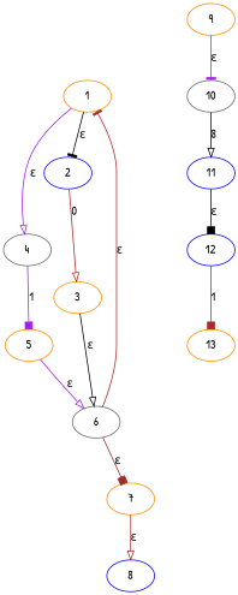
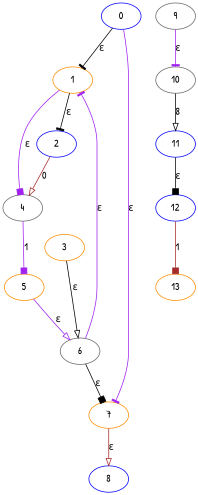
  digraph {
    fontname="Patrick Hand"
    node [color=blue fontname="Patrick Hand"]
    edge [arrowhead=tee color=black fontname="Patrick Hand"]
+   n1 [label=0]
    n2 [color=darkorange label=1]
    n3 [color=darkorange label=7]
    n4 [label=2]
    n5 [color=gray40 label=4]
    n6 [label=8]
    n7 [color=darkorange label=3]
    n8 [color=darkorange label=5]
    n9 [color=gray40 label=6]
-   n10 [color=darkorange label=9]
+   n10 [color=gray40 label=9]
    n11 [color=gray40 label=10]
    n12 [label=11]
    n13 [label=12]
    n14 [color=darkorange label=13]
+   n1 -> n2 [label="ε"]
+   n1 -> n3 [color=purple label="ε"]
    n2 -> n4 [label="ε"]
-   n2 -> n5 [arrowhead=onormal color=purple label="ε"]
+   n2 -> n5 [arrowhead=box color=purple label="ε"]
    n3 -> n6 [arrowhead=onormal color=brown label="ε"]
-   n4 -> n7 [arrowhead=onormal color=brown label=0]
+   n4 -> n5 [arrowhead=onormal color=brown label=0]
    n5 -> n8 [arrowhead=box color=purple label=1]
    n7 -> n9 [arrowhead=onormal label="ε"]
    n8 -> n9 [arrowhead=onormal color=purple label="ε"]
-   n9 -> n2 [color=brown label="ε"]
-   n9 -> n3 [arrowhead=box color=brown label="ε"]
+   n9 -> n2 [color=purple label="ε"]
+   n9 -> n3 [arrowhead=box label="ε"]
    n10 -> n11 [color=purple label="ε"]
    n11 -> n12 [arrowhead=onormal label=8]
    n12 -> n13 [arrowhead=box label="ε"]
    n13 -> n14 [arrowhead=box color=brown label=1]
  }
